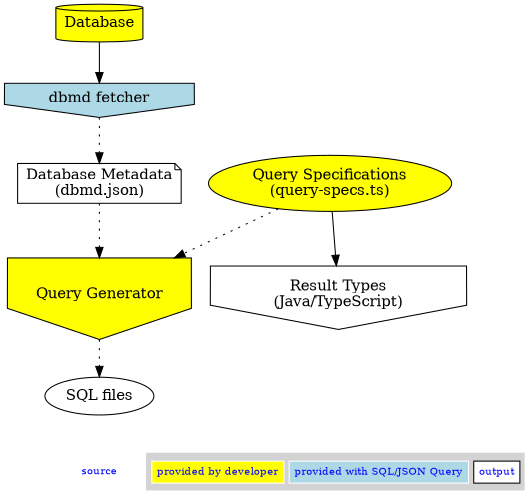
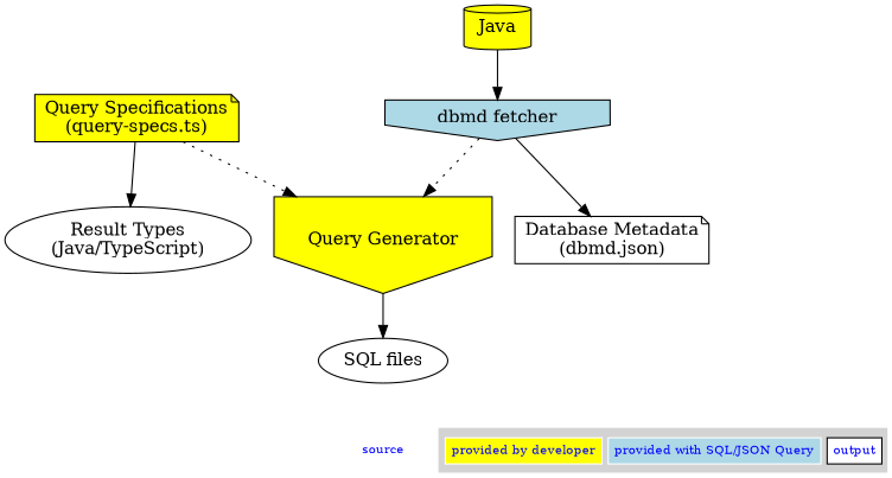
  digraph {
    node [style=filled]
    edge [style=solid]
    n1 [color=none fixedsize=true fontcolor=blue fontsize=10 label=source margin=0 shape=rectangle]
    n2 [fontcolor=blue fontsize=10 label=<     <TABLE BORDER="0" CELLBORDER="1" CELLSPACING="5" CELLPADDING="4">      <TR>       <TD color="white" bgcolor="yellow">provided by developer</TD>       <TD color="white"  bgcolor="lightblue">provided with SQL/JSON Query</TD>       <TD bgcolor="white">output</TD>      </TR>     </TABLE>    > margin=0 shape=none]
-   n3 [fillcolor=yellow label="Query Specifications\n(query-specs.ts)" shape=ellipse]
+   n3 [fillcolor=yellow label="Query Specifications\n(query-specs.ts)" shape=note]
    n4 [fillcolor=yellow height=1.2 label="Query Generator" shape=invhouse]
-   n5 [label="Result Types\n(Java/TypeScript)" shape=invhouse style=""]
+   n5 [label="Result Types\n(Java/TypeScript)" style=""]
    n6 [label="SQL files" style=""]
    n7 [label="Database Metadata\n(dbmd.json)" shape=note style=""]
    n8 [fillcolor=lightblue label="dbmd fetcher" shape=invhouse]
-   n9 [fillcolor=yellow label=Database shape=cylinder]
+   n9 [fillcolor=yellow label=Java shape=cylinder]
    subgraph sub_1 {
      rank=sink
      n1
      n2
    }
    n3 -> n4 [style=dotted]
    n3 -> n5
-   n4 -> n6 [style=dotted]
-   n7 -> n4 [style=dotted]
-   n8 -> n7 [style=dotted]
+   n4 -> n6
+   n8 -> n4 [style=dotted]
+   n8 -> n7
    n9 -> n8
  }
